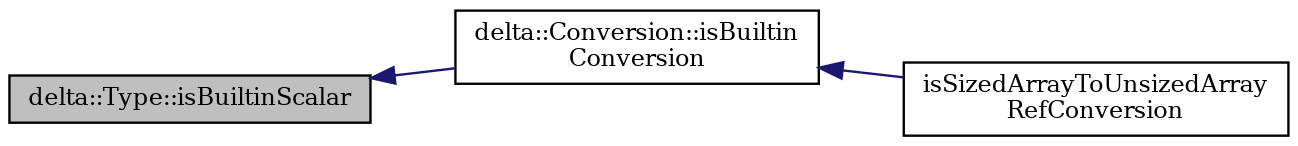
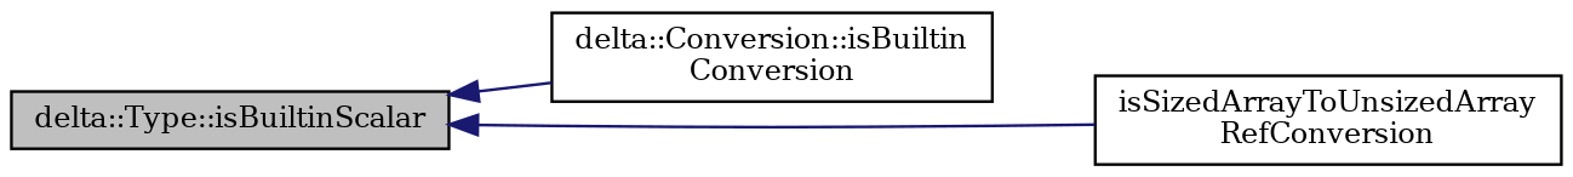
  digraph {
    fontname="DejaVu Serif"
    rankdir=LR
    node [color=black fillcolor=white fontname="DejaVu Serif" fontsize=10 shape=record style=filled]
    edge [color=midnightblue dir=back fontname="DejaVu Serif" fontsize=10 labelfontname=Helvetica labelfontsize=10 style=solid]
    n1 [fillcolor=grey75 fontcolor=black height=0.2 label="delta::Type::isBuiltinScalar" width=0.4]
    n2 [height=0.2 label="delta::Conversion::isBuiltin\lConversion" width=0.4]
    n3 [height=0.2 label="isSizedArrayToUnsizedArray\lRefConversion" width=0.4]
    n1 -> n2
-   n2 -> n3
+   n1 -> n3
  }
